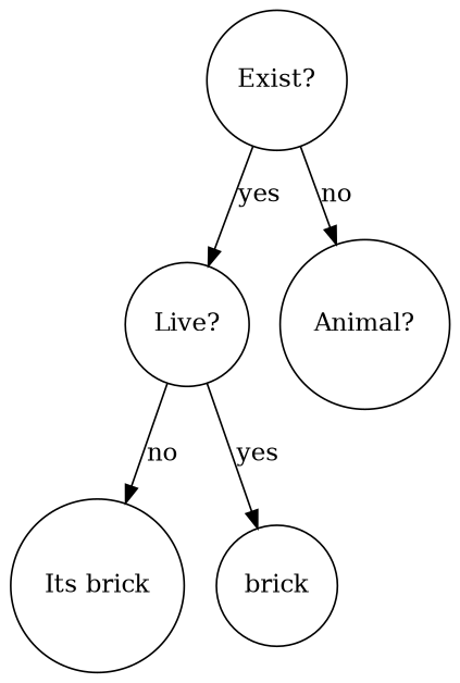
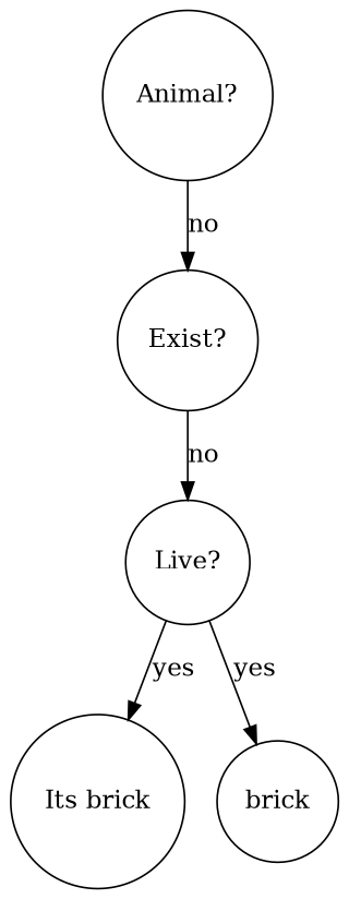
  digraph {
    node [shape=circle]
    "Exist?"
    "Live?"
    "Animal?"
    n4 [label="Its brick"]
    brick
-   "Exist?" -> "Live?" [label=yes]
-   "Exist?" -> "Animal?" [label=no]
-   "Live?" -> n4 [label=no]
+   "Exist?" -> "Live?" [label=no]
+   "Animal?" -> "Exist?" [label=no]
+   "Live?" -> n4 [label=yes]
    "Live?" -> brick [label=yes]
  }
